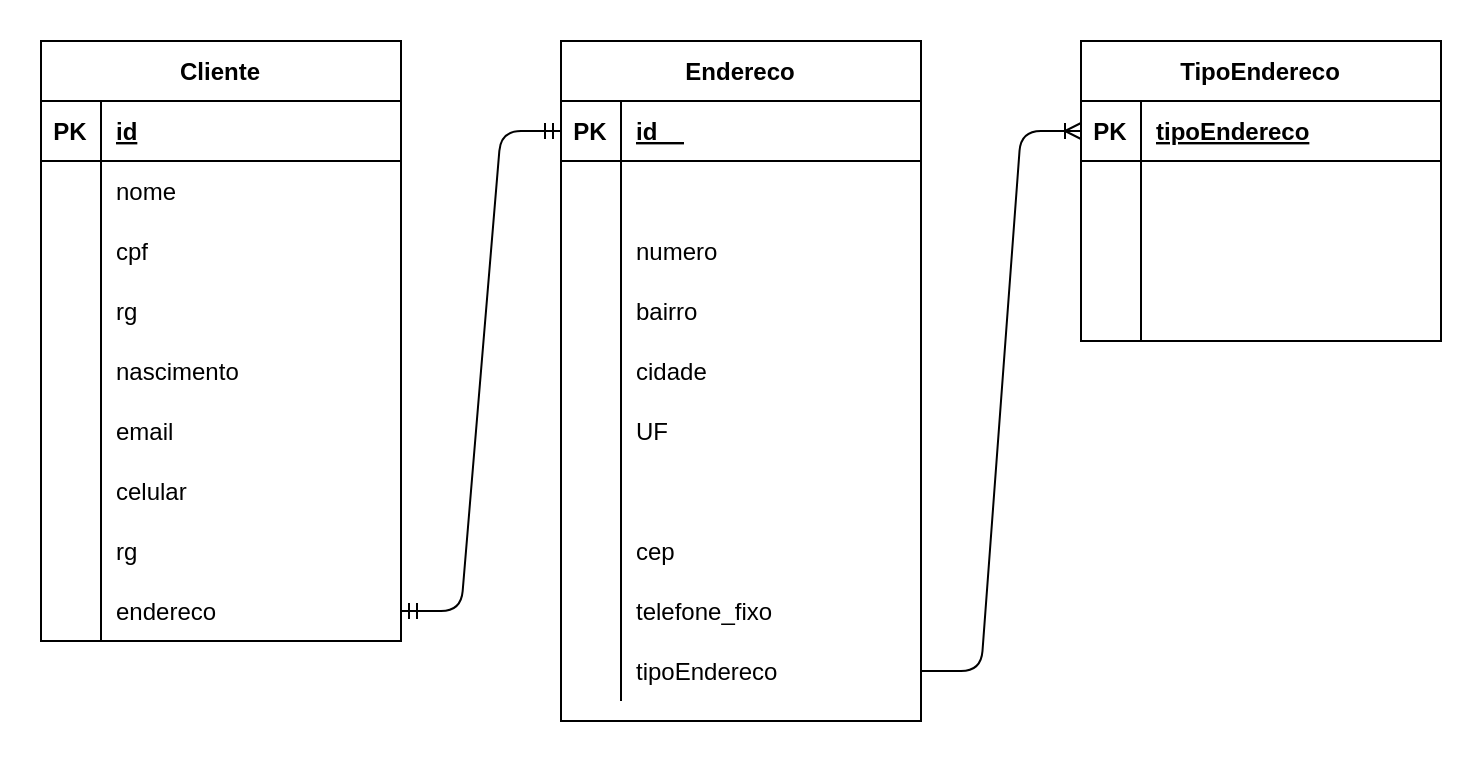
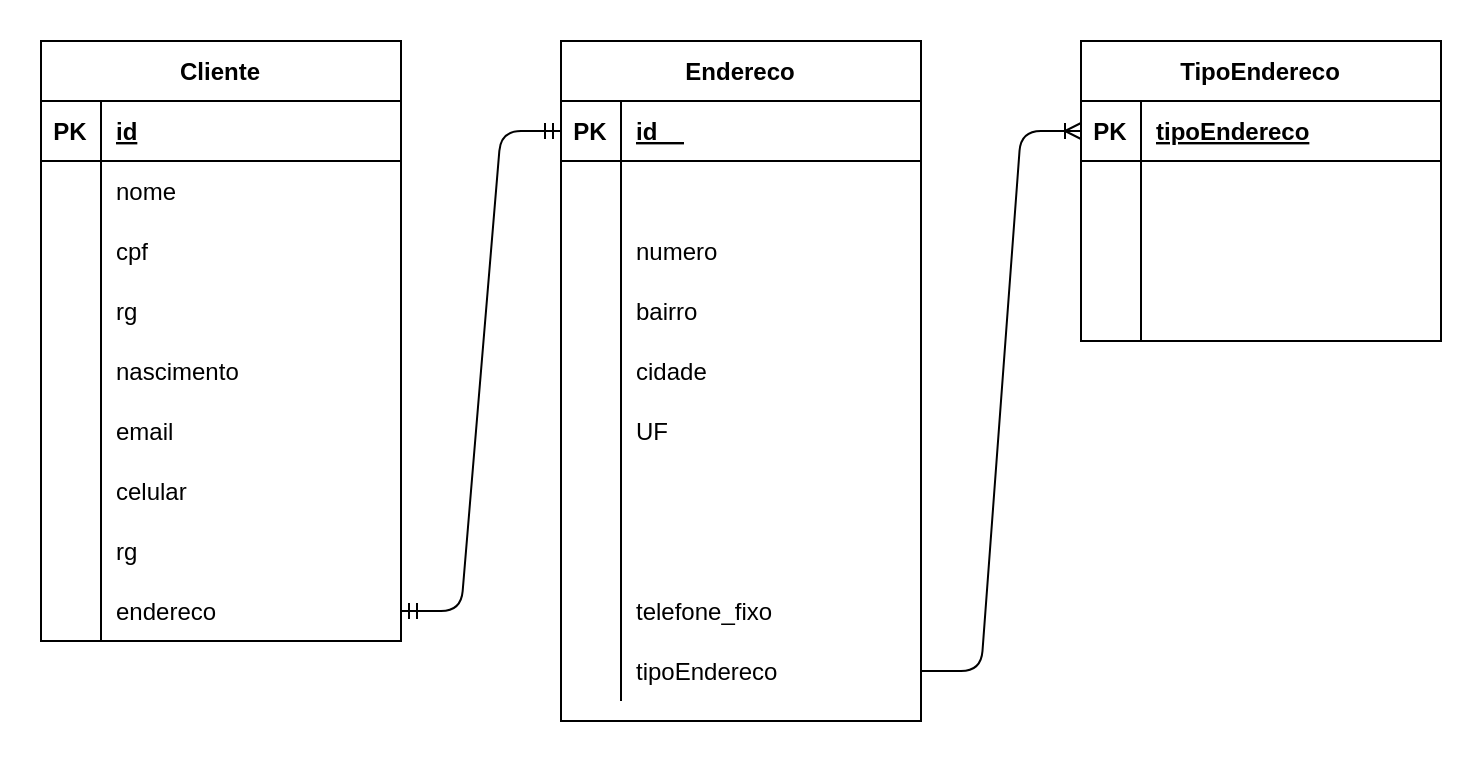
  <mxCell id="0" />
  <mxCell id="1" parent="0" />
  <mxCell id="2" value="Cliente" style="shape=table;startSize=30;container=1;collapsible=1;childLayout=tableLayout;fixedRows=1;rowLines=0;fontStyle=1;align=center;resizeLast=1;" vertex="1" parent="1"><mxGeometry x="20" y="20" width="180" height="300" as="geometry" /></mxCell>
  <mxCell id="3" value="" style="shape=partialRectangle;collapsible=0;dropTarget=0;pointerEvents=0;fillColor=none;top=0;left=0;bottom=1;right=0;points=[[0,0.5],[1,0.5]];portConstraint=eastwest;" vertex="1" parent="2"><mxGeometry y="30" width="180" height="30" as="geometry" /></mxCell>
  <mxCell id="4" value="PK" style="shape=partialRectangle;connectable=0;fillColor=none;top=0;left=0;bottom=0;right=0;fontStyle=1;overflow=hidden;" vertex="1" parent="3"><mxGeometry width="30" height="30" as="geometry" /></mxCell>
  <mxCell id="5" value="id" style="shape=partialRectangle;connectable=0;fillColor=none;top=0;left=0;bottom=0;right=0;align=left;spacingLeft=6;fontStyle=5;overflow=hidden;" vertex="1" parent="3"><mxGeometry x="30" width="150" height="30" as="geometry" /></mxCell>
  <mxCell id="6" value="" style="shape=partialRectangle;collapsible=0;dropTarget=0;pointerEvents=0;fillColor=none;top=0;left=0;bottom=0;right=0;points=[[0,0.5],[1,0.5]];portConstraint=eastwest;" vertex="1" parent="2"><mxGeometry y="60" width="180" height="30" as="geometry" /></mxCell>
  <mxCell id="7" value="" style="shape=partialRectangle;connectable=0;fillColor=none;top=0;left=0;bottom=0;right=0;editable=1;overflow=hidden;" vertex="1" parent="6"><mxGeometry width="30" height="30" as="geometry" /></mxCell>
  <mxCell id="8" value="nome" style="shape=partialRectangle;connectable=0;fillColor=none;top=0;left=0;bottom=0;right=0;align=left;spacingLeft=6;overflow=hidden;" vertex="1" parent="6"><mxGeometry x="30" width="150" height="30" as="geometry" /></mxCell>
  <mxCell id="9" value="" style="shape=partialRectangle;collapsible=0;dropTarget=0;pointerEvents=0;fillColor=none;top=0;left=0;bottom=0;right=0;points=[[0,0.5],[1,0.5]];portConstraint=eastwest;" vertex="1" parent="2"><mxGeometry y="90" width="180" height="30" as="geometry" /></mxCell>
  <mxCell id="10" value="" style="shape=partialRectangle;connectable=0;fillColor=none;top=0;left=0;bottom=0;right=0;editable=1;overflow=hidden;" vertex="1" parent="9"><mxGeometry width="30" height="30" as="geometry" /></mxCell>
  <mxCell id="11" value="cpf" style="shape=partialRectangle;connectable=0;fillColor=none;top=0;left=0;bottom=0;right=0;align=left;spacingLeft=6;overflow=hidden;" vertex="1" parent="9"><mxGeometry x="30" width="150" height="30" as="geometry" /></mxCell>
  <mxCell id="12" value="" style="shape=partialRectangle;collapsible=0;dropTarget=0;pointerEvents=0;fillColor=none;top=0;left=0;bottom=0;right=0;points=[[0,0.5],[1,0.5]];portConstraint=eastwest;" vertex="1" parent="2"><mxGeometry y="120" width="180" height="30" as="geometry" /></mxCell>
  <mxCell id="13" value="" style="shape=partialRectangle;connectable=0;fillColor=none;top=0;left=0;bottom=0;right=0;editable=1;overflow=hidden;" vertex="1" parent="12"><mxGeometry width="30" height="30" as="geometry" /></mxCell>
  <mxCell id="14" value="rg    " style="shape=partialRectangle;connectable=0;fillColor=none;top=0;left=0;bottom=0;right=0;align=left;spacingLeft=6;overflow=hidden;" vertex="1" parent="12"><mxGeometry x="30" width="150" height="30" as="geometry" /></mxCell>
  <mxCell id="15" value="" style="shape=partialRectangle;collapsible=0;dropTarget=0;pointerEvents=0;fillColor=none;top=0;left=0;bottom=0;right=0;points=[[0,0.5],[1,0.5]];portConstraint=eastwest;" vertex="1" parent="2"><mxGeometry y="150" width="180" height="30" as="geometry" /></mxCell>
  <mxCell id="16" value="" style="shape=partialRectangle;connectable=0;fillColor=none;top=0;left=0;bottom=0;right=0;editable=1;overflow=hidden;" vertex="1" parent="15"><mxGeometry width="30" height="30" as="geometry" /></mxCell>
  <mxCell id="17" value="nascimento" style="shape=partialRectangle;connectable=0;fillColor=none;top=0;left=0;bottom=0;right=0;align=left;spacingLeft=6;overflow=hidden;" vertex="1" parent="15"><mxGeometry x="30" width="150" height="30" as="geometry" /></mxCell>
  <mxCell id="18" value="" style="shape=partialRectangle;collapsible=0;dropTarget=0;pointerEvents=0;fillColor=none;top=0;left=0;bottom=0;right=0;points=[[0,0.5],[1,0.5]];portConstraint=eastwest;" vertex="1" parent="2"><mxGeometry y="180" width="180" height="30" as="geometry" /></mxCell>
  <mxCell id="19" value="" style="shape=partialRectangle;connectable=0;fillColor=none;top=0;left=0;bottom=0;right=0;editable=1;overflow=hidden;" vertex="1" parent="18"><mxGeometry width="30" height="30" as="geometry" /></mxCell>
  <mxCell id="20" value="email" style="shape=partialRectangle;connectable=0;fillColor=none;top=0;left=0;bottom=0;right=0;align=left;spacingLeft=6;overflow=hidden;" vertex="1" parent="18"><mxGeometry x="30" width="150" height="30" as="geometry" /></mxCell>
  <mxCell id="21" value="" style="shape=partialRectangle;collapsible=0;dropTarget=0;pointerEvents=0;fillColor=none;top=0;left=0;bottom=0;right=0;points=[[0,0.5],[1,0.5]];portConstraint=eastwest;" vertex="1" parent="2"><mxGeometry y="210" width="180" height="30" as="geometry" /></mxCell>
  <mxCell id="22" value="" style="shape=partialRectangle;connectable=0;fillColor=none;top=0;left=0;bottom=0;right=0;editable=1;overflow=hidden;" vertex="1" parent="21"><mxGeometry width="30" height="30" as="geometry" /></mxCell>
  <mxCell id="23" value="celular" style="shape=partialRectangle;connectable=0;fillColor=none;top=0;left=0;bottom=0;right=0;align=left;spacingLeft=6;overflow=hidden;" vertex="1" parent="21"><mxGeometry x="30" width="150" height="30" as="geometry" /></mxCell>
  <mxCell id="24" value="" style="shape=partialRectangle;collapsible=0;dropTarget=0;pointerEvents=0;fillColor=none;top=0;left=0;bottom=0;right=0;points=[[0,0.5],[1,0.5]];portConstraint=eastwest;" vertex="1" parent="2"><mxGeometry y="240" width="180" height="30" as="geometry" /></mxCell>
  <mxCell id="25" value="" style="shape=partialRectangle;connectable=0;fillColor=none;top=0;left=0;bottom=0;right=0;editable=1;overflow=hidden;" vertex="1" parent="24"><mxGeometry width="30" height="30" as="geometry" /></mxCell>
  <mxCell id="26" value="rg    " style="shape=partialRectangle;connectable=0;fillColor=none;top=0;left=0;bottom=0;right=0;align=left;spacingLeft=6;overflow=hidden;" vertex="1" parent="24"><mxGeometry x="30" width="150" height="30" as="geometry" /></mxCell>
  <mxCell id="27" value="" style="shape=partialRectangle;collapsible=0;dropTarget=0;pointerEvents=0;fillColor=none;top=0;left=0;bottom=0;right=0;points=[[0,0.5],[1,0.5]];portConstraint=eastwest;" vertex="1" parent="2"><mxGeometry y="270" width="180" height="30" as="geometry" /></mxCell>
  <mxCell id="28" value="" style="shape=partialRectangle;connectable=0;fillColor=none;top=0;left=0;bottom=0;right=0;editable=1;overflow=hidden;" vertex="1" parent="27"><mxGeometry width="30" height="30" as="geometry" /></mxCell>
  <mxCell id="29" value="endereco" style="shape=partialRectangle;connectable=0;fillColor=none;top=0;left=0;bottom=0;right=0;align=left;spacingLeft=6;overflow=hidden;" vertex="1" parent="27"><mxGeometry x="30" width="150" height="30" as="geometry" /></mxCell>
  <mxCell id="30" value="Endereco" style="shape=table;startSize=30;container=1;collapsible=1;childLayout=tableLayout;fixedRows=1;rowLines=0;fontStyle=1;align=center;resizeLast=1;" vertex="1" parent="1"><mxGeometry x="280" y="20" width="180" height="340" as="geometry" /></mxCell>
  <mxCell id="31" value="" style="shape=partialRectangle;collapsible=0;dropTarget=0;pointerEvents=0;fillColor=none;top=0;left=0;bottom=1;right=0;points=[[0,0.5],[1,0.5]];portConstraint=eastwest;" vertex="1" parent="30"><mxGeometry y="30" width="180" height="30" as="geometry" /></mxCell>
  <mxCell id="32" value="PK" style="shape=partialRectangle;connectable=0;fillColor=none;top=0;left=0;bottom=0;right=0;fontStyle=1;overflow=hidden;" vertex="1" parent="31"><mxGeometry width="30" height="30" as="geometry" /></mxCell>
  <mxCell id="33" value="id    " style="shape=partialRectangle;connectable=0;fillColor=none;top=0;left=0;bottom=0;right=0;align=left;spacingLeft=6;fontStyle=5;overflow=hidden;" vertex="1" parent="31"><mxGeometry x="30" width="150" height="30" as="geometry" /></mxCell>
  <mxCell id="34" value="" style="shape=partialRectangle;collapsible=0;dropTarget=0;pointerEvents=0;fillColor=none;top=0;left=0;bottom=0;right=0;points=[[0,0.5],[1,0.5]];portConstraint=eastwest;" vertex="1" parent="30"><mxGeometry y="60" width="180" height="30" as="geometry" /></mxCell>
  <mxCell id="35" value="" style="shape=partialRectangle;connectable=0;fillColor=none;top=0;left=0;bottom=0;right=0;editable=1;overflow=hidden;" vertex="1" parent="34"><mxGeometry width="30" height="30" as="geometry" /></mxCell>
  <mxCell id="36" value="" style="shape=partialRectangle;collapsible=0;dropTarget=0;pointerEvents=0;fillColor=none;top=0;left=0;bottom=0;right=0;points=[[0,0.5],[1,0.5]];portConstraint=eastwest;" vertex="1" parent="30"><mxGeometry y="90" width="180" height="30" as="geometry" /></mxCell>
  <mxCell id="37" value="" style="shape=partialRectangle;connectable=0;fillColor=none;top=0;left=0;bottom=0;right=0;editable=1;overflow=hidden;" vertex="1" parent="36"><mxGeometry width="30" height="30" as="geometry" /></mxCell>
  <mxCell id="38" value="numero" style="shape=partialRectangle;connectable=0;fillColor=none;top=0;left=0;bottom=0;right=0;align=left;spacingLeft=6;overflow=hidden;" vertex="1" parent="36"><mxGeometry x="30" width="150" height="30" as="geometry" /></mxCell>
  <mxCell id="39" value="" style="shape=partialRectangle;collapsible=0;dropTarget=0;pointerEvents=0;fillColor=none;top=0;left=0;bottom=0;right=0;points=[[0,0.5],[1,0.5]];portConstraint=eastwest;" vertex="1" parent="30"><mxGeometry y="120" width="180" height="30" as="geometry" /></mxCell>
  <mxCell id="40" value="" style="shape=partialRectangle;connectable=0;fillColor=none;top=0;left=0;bottom=0;right=0;editable=1;overflow=hidden;" vertex="1" parent="39"><mxGeometry width="30" height="30" as="geometry" /></mxCell>
  <mxCell id="41" value="bairro" style="shape=partialRectangle;connectable=0;fillColor=none;top=0;left=0;bottom=0;right=0;align=left;spacingLeft=6;overflow=hidden;" vertex="1" parent="39"><mxGeometry x="30" width="150" height="30" as="geometry" /></mxCell>
  <mxCell id="42" value="" style="shape=partialRectangle;collapsible=0;dropTarget=0;pointerEvents=0;fillColor=none;top=0;left=0;bottom=0;right=0;points=[[0,0.5],[1,0.5]];portConstraint=eastwest;" vertex="1" parent="30"><mxGeometry y="150" width="180" height="30" as="geometry" /></mxCell>
  <mxCell id="43" value="" style="shape=partialRectangle;connectable=0;fillColor=none;top=0;left=0;bottom=0;right=0;editable=1;overflow=hidden;" vertex="1" parent="42"><mxGeometry width="30" height="30" as="geometry" /></mxCell>
  <mxCell id="44" value="cidade" style="shape=partialRectangle;connectable=0;fillColor=none;top=0;left=0;bottom=0;right=0;align=left;spacingLeft=6;overflow=hidden;" vertex="1" parent="42"><mxGeometry x="30" width="150" height="30" as="geometry" /></mxCell>
  <mxCell id="45" value="" style="shape=partialRectangle;collapsible=0;dropTarget=0;pointerEvents=0;fillColor=none;top=0;left=0;bottom=0;right=0;points=[[0,0.5],[1,0.5]];portConstraint=eastwest;" vertex="1" parent="30"><mxGeometry y="180" width="180" height="30" as="geometry" /></mxCell>
  <mxCell id="46" value="" style="shape=partialRectangle;connectable=0;fillColor=none;top=0;left=0;bottom=0;right=0;editable=1;overflow=hidden;" vertex="1" parent="45"><mxGeometry width="30" height="30" as="geometry" /></mxCell>
  <mxCell id="47" value="UF" style="shape=partialRectangle;connectable=0;fillColor=none;top=0;left=0;bottom=0;right=0;align=left;spacingLeft=6;overflow=hidden;" vertex="1" parent="45"><mxGeometry x="30" width="150" height="30" as="geometry" /></mxCell>
  <mxCell id="48" value="" style="shape=partialRectangle;collapsible=0;dropTarget=0;pointerEvents=0;fillColor=none;top=0;left=0;bottom=0;right=0;points=[[0,0.5],[1,0.5]];portConstraint=eastwest;" vertex="1" parent="30"><mxGeometry y="210" width="180" height="30" as="geometry" /></mxCell>
  <mxCell id="49" value="" style="shape=partialRectangle;connectable=0;fillColor=none;top=0;left=0;bottom=0;right=0;editable=1;overflow=hidden;" vertex="1" parent="48"><mxGeometry width="30" height="30" as="geometry" /></mxCell>
  <mxCell id="50" value="" style="shape=partialRectangle;collapsible=0;dropTarget=0;pointerEvents=0;fillColor=none;top=0;left=0;bottom=0;right=0;points=[[0,0.5],[1,0.5]];portConstraint=eastwest;" vertex="1" parent="30"><mxGeometry y="240" width="180" height="30" as="geometry" /></mxCell>
  <mxCell id="51" value="" style="shape=partialRectangle;connectable=0;fillColor=none;top=0;left=0;bottom=0;right=0;editable=1;overflow=hidden;" vertex="1" parent="50"><mxGeometry width="30" height="30" as="geometry" /></mxCell>
- <mxCell id="52" value="cep" style="shape=partialRectangle;connectable=0;fillColor=none;top=0;left=0;bottom=0;right=0;align=left;spacingLeft=6;overflow=hidden;" vertex="1" parent="50"><mxGeometry x="30" width="150" height="30" as="geometry" /></mxCell>
  <mxCell id="53" value="" style="shape=partialRectangle;collapsible=0;dropTarget=0;pointerEvents=0;fillColor=none;top=0;left=0;bottom=0;right=0;points=[[0,0.5],[1,0.5]];portConstraint=eastwest;" vertex="1" parent="30"><mxGeometry y="270" width="180" height="30" as="geometry" /></mxCell>
  <mxCell id="54" value="" style="shape=partialRectangle;connectable=0;fillColor=none;top=0;left=0;bottom=0;right=0;editable=1;overflow=hidden;" vertex="1" parent="53"><mxGeometry width="30" height="30" as="geometry" /></mxCell>
  <mxCell id="55" value="telefone_fixo" style="shape=partialRectangle;connectable=0;fillColor=none;top=0;left=0;bottom=0;right=0;align=left;spacingLeft=6;overflow=hidden;" vertex="1" parent="53"><mxGeometry x="30" width="150" height="30" as="geometry" /></mxCell>
  <mxCell id="56" value="" style="shape=partialRectangle;collapsible=0;dropTarget=0;pointerEvents=0;fillColor=none;top=0;left=0;bottom=0;right=0;points=[[0,0.5],[1,0.5]];portConstraint=eastwest;" vertex="1" parent="30"><mxGeometry y="300" width="180" height="30" as="geometry" /></mxCell>
  <mxCell id="57" value="" style="shape=partialRectangle;connectable=0;fillColor=none;top=0;left=0;bottom=0;right=0;editable=1;overflow=hidden;" vertex="1" parent="56"><mxGeometry width="30" height="30" as="geometry" /></mxCell>
  <mxCell id="58" value="tipoEndereco" style="shape=partialRectangle;connectable=0;fillColor=none;top=0;left=0;bottom=0;right=0;align=left;spacingLeft=6;overflow=hidden;" vertex="1" parent="56"><mxGeometry x="30" width="150" height="30" as="geometry" /></mxCell>
  <mxCell id="59" value="TipoEndereco" style="shape=table;startSize=30;container=1;collapsible=1;childLayout=tableLayout;fixedRows=1;rowLines=0;fontStyle=1;align=center;resizeLast=1;" vertex="1" parent="1"><mxGeometry x="540" y="20" width="180" height="150" as="geometry" /></mxCell>
  <mxCell id="60" value="" style="shape=partialRectangle;collapsible=0;dropTarget=0;pointerEvents=0;fillColor=none;top=0;left=0;bottom=1;right=0;points=[[0,0.5],[1,0.5]];portConstraint=eastwest;" vertex="1" parent="59"><mxGeometry y="30" width="180" height="30" as="geometry" /></mxCell>
  <mxCell id="61" value="PK" style="shape=partialRectangle;connectable=0;fillColor=none;top=0;left=0;bottom=0;right=0;fontStyle=1;overflow=hidden;" vertex="1" parent="60"><mxGeometry width="30" height="30" as="geometry" /></mxCell>
  <mxCell id="62" value="tipoEndereco" style="shape=partialRectangle;connectable=0;fillColor=none;top=0;left=0;bottom=0;right=0;align=left;spacingLeft=6;fontStyle=5;overflow=hidden;" vertex="1" parent="60"><mxGeometry x="30" width="150" height="30" as="geometry" /></mxCell>
  <mxCell id="63" value="" style="shape=partialRectangle;collapsible=0;dropTarget=0;pointerEvents=0;fillColor=none;top=0;left=0;bottom=0;right=0;points=[[0,0.5],[1,0.5]];portConstraint=eastwest;" vertex="1" parent="59"><mxGeometry y="60" width="180" height="30" as="geometry" /></mxCell>
  <mxCell id="64" value="" style="shape=partialRectangle;connectable=0;fillColor=none;top=0;left=0;bottom=0;right=0;editable=1;overflow=hidden;" vertex="1" parent="63"><mxGeometry width="30" height="30" as="geometry" /></mxCell>
  <mxCell id="65" value="" style="shape=partialRectangle;connectable=0;fillColor=none;top=0;left=0;bottom=0;right=0;align=left;spacingLeft=6;overflow=hidden;" vertex="1" parent="63"><mxGeometry x="30" width="150" height="30" as="geometry" /></mxCell>
  <mxCell id="66" value="" style="shape=partialRectangle;collapsible=0;dropTarget=0;pointerEvents=0;fillColor=none;top=0;left=0;bottom=0;right=0;points=[[0,0.5],[1,0.5]];portConstraint=eastwest;" vertex="1" parent="59"><mxGeometry y="90" width="180" height="30" as="geometry" /></mxCell>
  <mxCell id="67" value="" style="shape=partialRectangle;connectable=0;fillColor=none;top=0;left=0;bottom=0;right=0;editable=1;overflow=hidden;" vertex="1" parent="66"><mxGeometry width="30" height="30" as="geometry" /></mxCell>
  <mxCell id="68" value="" style="shape=partialRectangle;connectable=0;fillColor=none;top=0;left=0;bottom=0;right=0;align=left;spacingLeft=6;overflow=hidden;" vertex="1" parent="66"><mxGeometry x="30" width="150" height="30" as="geometry" /></mxCell>
  <mxCell id="69" value="" style="shape=partialRectangle;collapsible=0;dropTarget=0;pointerEvents=0;fillColor=none;top=0;left=0;bottom=0;right=0;points=[[0,0.5],[1,0.5]];portConstraint=eastwest;" vertex="1" parent="59"><mxGeometry y="120" width="180" height="30" as="geometry" /></mxCell>
  <mxCell id="70" value="" style="shape=partialRectangle;connectable=0;fillColor=none;top=0;left=0;bottom=0;right=0;editable=1;overflow=hidden;" vertex="1" parent="69"><mxGeometry width="30" height="30" as="geometry" /></mxCell>
  <mxCell id="71" value="" style="shape=partialRectangle;connectable=0;fillColor=none;top=0;left=0;bottom=0;right=0;align=left;spacingLeft=6;overflow=hidden;" vertex="1" parent="69"><mxGeometry x="30" width="150" height="30" as="geometry" /></mxCell>
  <mxCell id="72" value="" style="edgeStyle=entityRelationEdgeStyle;fontSize=12;html=1;endArrow=ERoneToMany;exitX=1;exitY=0.5;exitDx=0;exitDy=0;entryX=0;entryY=0.5;entryDx=0;entryDy=0;" edge="1" parent="1" source="56" target="60"><mxGeometry width="100" height="100" relative="1" as="geometry"><mxPoint x="360" y="250" as="sourcePoint" /><mxPoint x="460" y="150" as="targetPoint" /></mxGeometry></mxCell>
  <mxCell id="73" value="" style="edgeStyle=entityRelationEdgeStyle;fontSize=12;html=1;endArrow=ERmandOne;startArrow=ERmandOne;exitX=1;exitY=0.5;exitDx=0;exitDy=0;entryX=0;entryY=0.5;entryDx=0;entryDy=0;" edge="1" parent="1" source="27" target="31"><mxGeometry width="100" height="100" relative="1" as="geometry"><mxPoint x="360" y="250" as="sourcePoint" /><mxPoint x="460" y="150" as="targetPoint" /></mxGeometry></mxCell>
